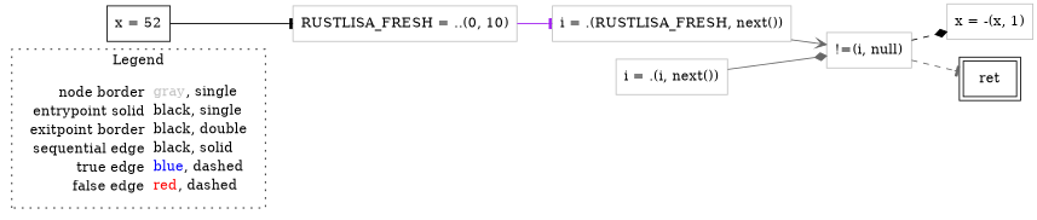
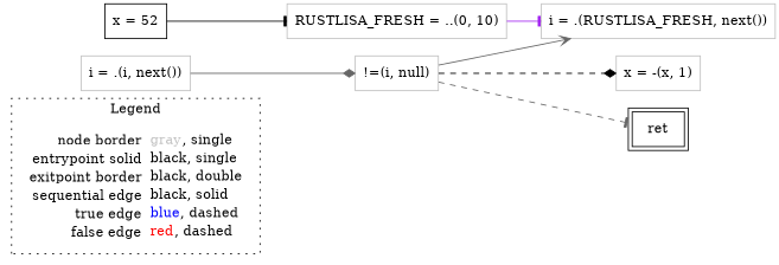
  digraph {
    rankdir=LR
    node [shape=rect color=gray]
    edge [arrowhead=tee color=gray40]
    n1 [label=<<table border="0" cellpadding="2" cellspacing="0" cellborder="0"><tr><td align="right">node border&nbsp;</td><td align="left"><font color="gray">gray</font>, single</td></tr><tr><td align="right">entrypoint solid&nbsp;</td><td align="left"><font color="black">black</font>, single</td></tr><tr><td align="right">exitpoint border&nbsp;</td><td align="left"><font color="black">black</font>, double</td></tr><tr><td align="right">sequential edge&nbsp;</td><td align="left"><font color="black">black</font>, solid</td></tr><tr><td align="right">true edge&nbsp;</td><td align="left"><font color="blue">blue</font>, dashed</td></tr><tr><td align="right">false edge&nbsp;</td><td align="left"><font color="red">red</font>, dashed</td></tr></table>> shape=plaintext color=""]
    n2 [color=black label=<x = 52>]
    n3 [label=<RUSTLISA_FRESH = ..(0, 10)>]
    n4 [label=<i = .(RUSTLISA_FRESH, next())>]
    n5 [label=<!=(i, null)>]
    n6 [label=<x = -(x, 1)>]
    n7 [color=black label=<ret> peripheries=2]
    n8 [label=<i = .(i, next())>]
    subgraph cluster_1 {
      label=Legend
      style=dotted
      n1
    }
    n2 -> n3 [color=black]
    n3 -> n4 [color=purple]
-   n4 -> n5 [arrowhead=vee]
+   n5 -> n4 [arrowhead=vee]
    n5 -> n6 [arrowhead=diamond color=black style=dashed]
    n5 -> n7 [style=dashed]
    n8 -> n5 [arrowhead=diamond]
  }
